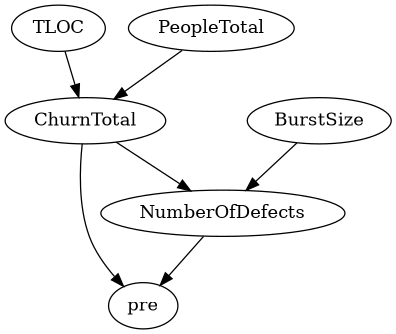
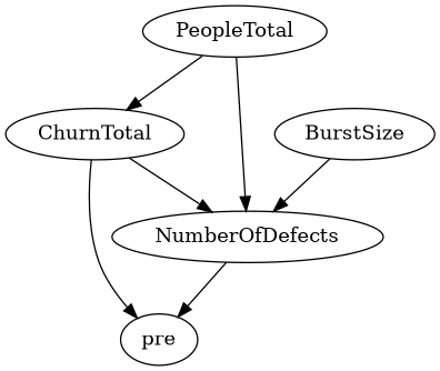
  digraph {
    PeopleTotal
    ChurnTotal
    NumberOfDefects
    pre
-   TLOC
    BurstSize
    PeopleTotal -> ChurnTotal
+   PeopleTotal -> NumberOfDefects
    ChurnTotal -> NumberOfDefects
    ChurnTotal -> pre
    NumberOfDefects -> pre
-   TLOC -> ChurnTotal
    BurstSize -> NumberOfDefects
  }
